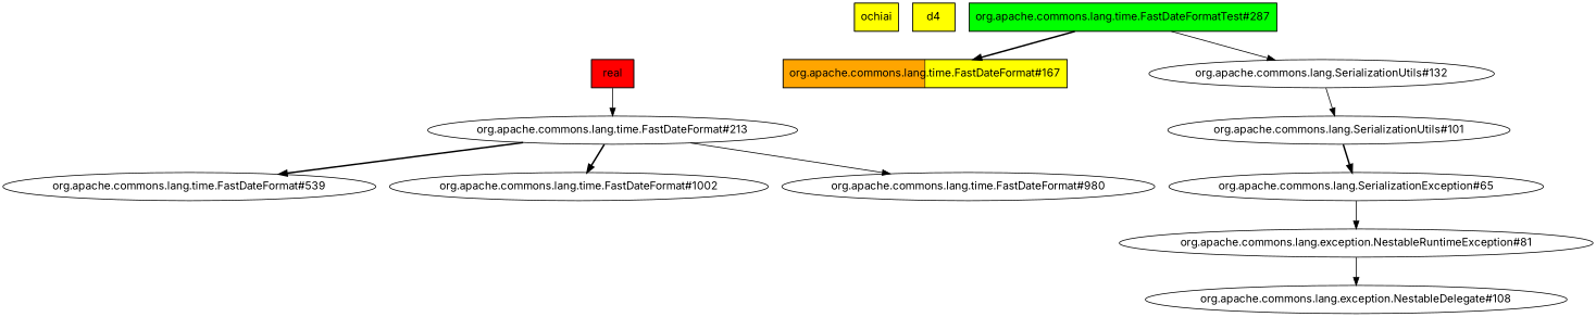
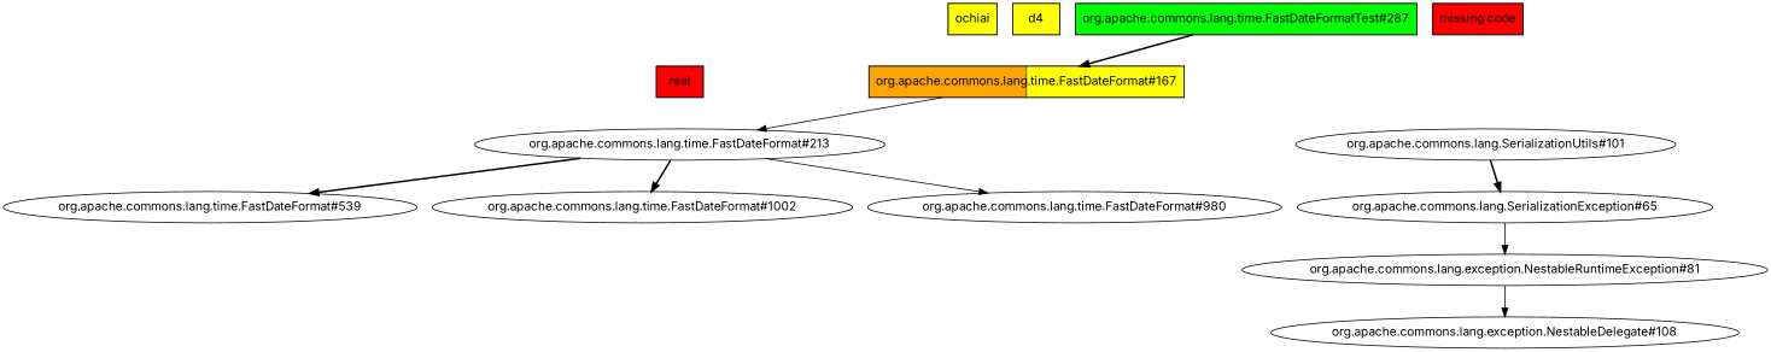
  digraph {
    fontname=Inter
    node [fontname=Inter]
    edge [fontname=Inter]
    ochiai [fillcolor=yellow shape=box style=striped]
    d4 [fillcolor=yellow shape=box style=striped]
    real [fillcolor=red shape=box style=striped]
+   "missing code" [fillcolor=red shape=box style=striped]
    "org.apache.commons.lang.time.FastDateFormatTest#287" [fillcolor=green shape=box style=striped]
    "org.apache.commons.lang.time.FastDateFormat#167" [fillcolor="orange:yellow" shape=box style=striped]
-   "org.apache.commons.lang.SerializationUtils#132"
    "org.apache.commons.lang.time.FastDateFormat#213"
    "org.apache.commons.lang.SerializationUtils#101"
    "org.apache.commons.lang.time.FastDateFormat#539"
    "org.apache.commons.lang.time.FastDateFormat#1002"
    "org.apache.commons.lang.time.FastDateFormat#980"
    "org.apache.commons.lang.SerializationException#65"
    "org.apache.commons.lang.exception.NestableRuntimeException#81"
    "org.apache.commons.lang.exception.NestableDelegate#108"
    "org.apache.commons.lang.time.FastDateFormatTest#287" -> "org.apache.commons.lang.time.FastDateFormat#167" [style=bold]
-   "org.apache.commons.lang.time.FastDateFormatTest#287" -> "org.apache.commons.lang.SerializationUtils#132"
-   real -> "org.apache.commons.lang.time.FastDateFormat#213"
-   "org.apache.commons.lang.SerializationUtils#132" -> "org.apache.commons.lang.SerializationUtils#101"
+   "org.apache.commons.lang.time.FastDateFormat#167" -> "org.apache.commons.lang.time.FastDateFormat#213"
    "org.apache.commons.lang.time.FastDateFormat#213" -> "org.apache.commons.lang.time.FastDateFormat#539" [style=bold]
    "org.apache.commons.lang.time.FastDateFormat#213" -> "org.apache.commons.lang.time.FastDateFormat#1002" [style=bold]
    "org.apache.commons.lang.time.FastDateFormat#213" -> "org.apache.commons.lang.time.FastDateFormat#980"
    "org.apache.commons.lang.SerializationUtils#101" -> "org.apache.commons.lang.SerializationException#65" [style=bold]
    "org.apache.commons.lang.SerializationException#65" -> "org.apache.commons.lang.exception.NestableRuntimeException#81"
    "org.apache.commons.lang.exception.NestableRuntimeException#81" -> "org.apache.commons.lang.exception.NestableDelegate#108"
  }
